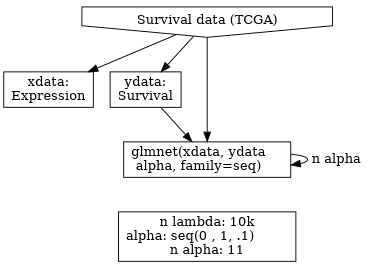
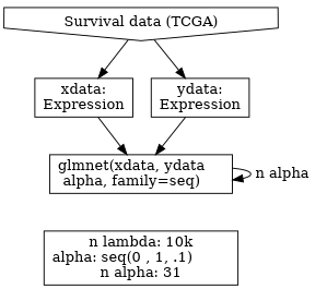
  digraph {
    node [group=g1 shape=box]
    n1 [label="Survival data (TCGA)" shape=invhouse]
    n2 [label="xdata:\nExpression" group=""]
-   n3 [label="ydata:\nSurvival" group=""]
+   n3 [label="ydata:\nExpression" group=""]
    n4 [label="glmnet(xdata, ydata    \nalpha, family=seq)    "]
-   n5 [label="n lambda: 10k\nalpha: seq(0 , 1, .1)        \nn alpha: 11"]
+   n5 [label="n lambda: 10k\nalpha: seq(0 , 1, .1)        \nn alpha: 31"]
    n1 -> n2
    n1 -> n3
-   n1 -> n4
+   n2 -> n4
    n3 -> n4
    n4 -> n4 [label=" n alpha   "]
    n4 -> n5 [style=invis]
  }
